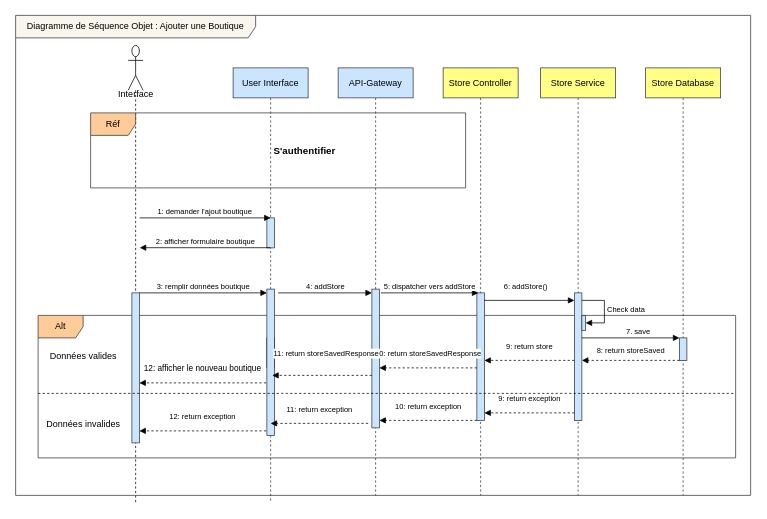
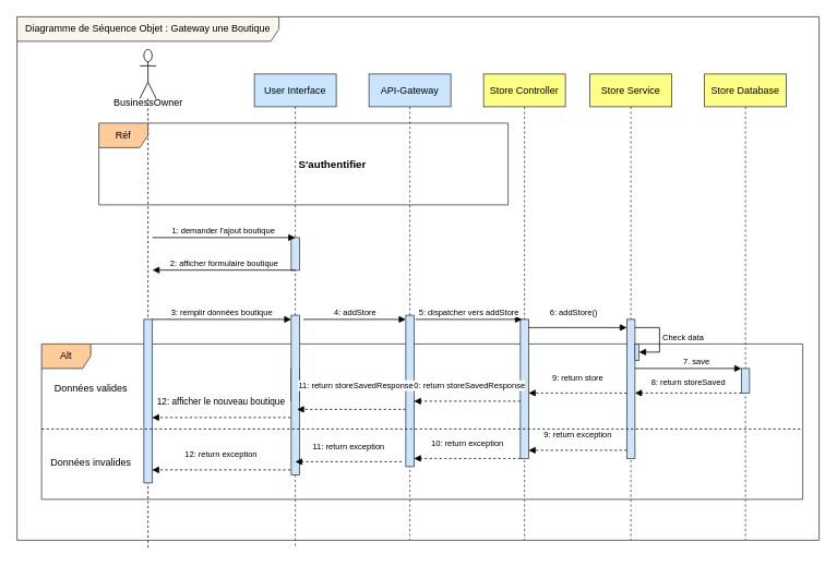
  <mxCell id="0" />
  <mxCell id="1" parent="0" />
  <mxCell id="2" value="Alt" style="shape=umlFrame;whiteSpace=wrap;html=1;pointerEvents=0;fillColor=#ffcc99;strokeColor=#36393d;" parent="1" vertex="1"><mxGeometry x="50" y="420" width="930" height="190" as="geometry" /></mxCell>
  <mxCell id="3" value="" style="shape=umlLifeline;perimeter=lifelinePerimeter;whiteSpace=wrap;html=1;container=1;dropTarget=0;collapsible=0;recursiveResize=0;outlineConnect=0;portConstraint=eastwest;newEdgeStyle={&quot;curved&quot;:0,&quot;rounded&quot;:0};participant=umlActor;size=60;" parent="1" vertex="1"><mxGeometry x="170" y="60" width="20" height="610" as="geometry" /></mxCell>
  <mxCell id="4" value="" style="html=1;points=[[0,0,0,0,5],[0,1,0,0,-5],[1,0,0,0,5],[1,1,0,0,-5]];perimeter=orthogonalPerimeter;outlineConnect=0;targetShapes=umlLifeline;portConstraint=eastwest;newEdgeStyle={&quot;curved&quot;:0,&quot;rounded&quot;:0};fillColor=#cce5ff;strokeColor=#36393d;" parent="3" vertex="1"><mxGeometry x="5" y="330" width="10" height="200" as="geometry" /></mxCell>
  <mxCell id="5" value="User Interface" style="shape=umlLifeline;perimeter=lifelinePerimeter;whiteSpace=wrap;html=1;container=1;dropTarget=0;collapsible=0;recursiveResize=0;outlineConnect=0;portConstraint=eastwest;newEdgeStyle={&quot;curved&quot;:0,&quot;rounded&quot;:0};fillColor=#cce5ff;strokeColor=#36393d;" parent="1" vertex="1"><mxGeometry x="310" y="90" width="100" height="580" as="geometry" /></mxCell>
  <mxCell id="6" value="" style="html=1;points=[[0,0,0,0,5],[0,1,0,0,-5],[1,0,0,0,5],[1,1,0,0,-5]];perimeter=orthogonalPerimeter;outlineConnect=0;targetShapes=umlLifeline;portConstraint=eastwest;newEdgeStyle={&quot;curved&quot;:0,&quot;rounded&quot;:0};" parent="5" vertex="1"><mxGeometry x="45" y="360" width="10" height="40" as="geometry" /></mxCell>
  <mxCell id="7" value="" style="html=1;points=[[0,0,0,0,5],[0,1,0,0,-5],[1,0,0,0,5],[1,1,0,0,-5]];perimeter=orthogonalPerimeter;outlineConnect=0;targetShapes=umlLifeline;portConstraint=eastwest;newEdgeStyle={&quot;curved&quot;:0,&quot;rounded&quot;:0};fillColor=#cce5ff;strokeColor=#36393d;" parent="5" vertex="1"><mxGeometry x="45" y="295" width="10" height="195" as="geometry" /></mxCell>
  <mxCell id="8" value="" style="html=1;points=[[0,0,0,0,5],[0,1,0,0,-5],[1,0,0,0,5],[1,1,0,0,-5]];perimeter=orthogonalPerimeter;outlineConnect=0;targetShapes=umlLifeline;portConstraint=eastwest;newEdgeStyle={&quot;curved&quot;:0,&quot;rounded&quot;:0};fillColor=#cce5ff;strokeColor=#36393d;" parent="5" vertex="1"><mxGeometry x="45" y="200" width="10" height="40" as="geometry" /></mxCell>
  <mxCell id="9" value="API-Gateway" style="shape=umlLifeline;perimeter=lifelinePerimeter;whiteSpace=wrap;html=1;container=1;dropTarget=0;collapsible=0;recursiveResize=0;outlineConnect=0;portConstraint=eastwest;newEdgeStyle={&quot;curved&quot;:0,&quot;rounded&quot;:0};fillColor=#cce5ff;strokeColor=#36393d;" parent="1" vertex="1"><mxGeometry x="450" y="90" width="100" height="570" as="geometry" /></mxCell>
  <mxCell id="10" value="" style="html=1;points=[[0,0,0,0,5],[0,1,0,0,-5],[1,0,0,0,5],[1,1,0,0,-5]];perimeter=orthogonalPerimeter;outlineConnect=0;targetShapes=umlLifeline;portConstraint=eastwest;newEdgeStyle={&quot;curved&quot;:0,&quot;rounded&quot;:0};fillColor=#cce5ff;strokeColor=#36393d;" parent="9" vertex="1"><mxGeometry x="45" y="295" width="10" height="185" as="geometry" /></mxCell>
  <mxCell id="11" value="Store Controller" style="shape=umlLifeline;perimeter=lifelinePerimeter;whiteSpace=wrap;html=1;container=1;dropTarget=0;collapsible=0;recursiveResize=0;outlineConnect=0;portConstraint=eastwest;newEdgeStyle={&quot;curved&quot;:0,&quot;rounded&quot;:0};fillColor=#ffff88;strokeColor=#36393d;" parent="1" vertex="1"><mxGeometry x="590" y="90" width="100" height="570" as="geometry" /></mxCell>
  <mxCell id="12" value="Store Service" style="shape=umlLifeline;perimeter=lifelinePerimeter;whiteSpace=wrap;html=1;container=1;dropTarget=0;collapsible=0;recursiveResize=0;outlineConnect=0;portConstraint=eastwest;newEdgeStyle={&quot;curved&quot;:0,&quot;rounded&quot;:0};fillColor=#ffff88;strokeColor=#36393d;" parent="1" vertex="1"><mxGeometry x="720" y="90" width="100" height="570" as="geometry" /></mxCell>
  <mxCell id="13" value="Store Database" style="shape=umlLifeline;perimeter=lifelinePerimeter;whiteSpace=wrap;html=1;container=1;dropTarget=0;collapsible=0;recursiveResize=0;outlineConnect=0;portConstraint=eastwest;newEdgeStyle={&quot;curved&quot;:0,&quot;rounded&quot;:0};fillColor=#ffff88;strokeColor=#36393d;" parent="1" vertex="1"><mxGeometry x="860" y="90" width="100" height="570" as="geometry" /></mxCell>
  <mxCell id="14" value="Réf" style="shape=umlFrame;whiteSpace=wrap;html=1;pointerEvents=0;fillColor=#ffcc99;strokeColor=#36393d;" parent="1" vertex="1"><mxGeometry x="120" y="150" width="500" height="100" as="geometry" /></mxCell>
  <mxCell id="15" value="&lt;b&gt;&lt;font style=&quot;font-size: 13px;&quot;&gt;S'authentifier&lt;/font&gt;&lt;/b&gt;" style="text;html=1;align=center;verticalAlign=middle;resizable=0;points=[];autosize=1;strokeColor=none;fillColor=none;" parent="1" vertex="1"><mxGeometry x="350" y="185" width="110" height="30" as="geometry" /></mxCell>
  <mxCell id="16" value="&lt;font style=&quot;font-size: 10px;&quot;&gt;1: demander l'ajout boutique&lt;/font&gt;" style="html=1;verticalAlign=bottom;endArrow=block;curved=0;rounded=0;" parent="1" edge="1"><mxGeometry width="80" relative="1" as="geometry"><mxPoint x="185.31" y="290" as="sourcePoint" /><mxPoint x="360" y="290" as="targetPoint" /></mxGeometry></mxCell>
  <mxCell id="17" value="&lt;font style=&quot;font-size: 10px;&quot;&gt;2: afficher formulaire boutique&lt;/font&gt;" style="html=1;verticalAlign=bottom;endArrow=block;curved=0;rounded=0;entryX=1;entryY=1;entryDx=0;entryDy=-5;entryPerimeter=0;" parent="1" edge="1"><mxGeometry width="80" relative="1" as="geometry"><mxPoint x="360" y="329.76" as="sourcePoint" /><mxPoint x="185.5" y="329.76" as="targetPoint" /></mxGeometry></mxCell>
  <mxCell id="18" value="&lt;font style=&quot;font-size: 10px;&quot;&gt;3: remplir données boutique&lt;/font&gt;" style="html=1;verticalAlign=bottom;endArrow=block;curved=0;rounded=0;entryX=0;entryY=0;entryDx=0;entryDy=5;entryPerimeter=0;" parent="1" source="4" target="7" edge="1"><mxGeometry width="80" relative="1" as="geometry"><mxPoint x="190" y="390" as="sourcePoint" /><mxPoint x="350" y="390" as="targetPoint" /></mxGeometry></mxCell>
  <mxCell id="19" value="&lt;font style=&quot;font-size: 10px;&quot;&gt;4: addStore&lt;/font&gt;" style="html=1;verticalAlign=bottom;endArrow=block;curved=0;rounded=0;entryX=0;entryY=0;entryDx=0;entryDy=5;entryPerimeter=0;" parent="1" target="10" edge="1"><mxGeometry width="80" relative="1" as="geometry"><mxPoint x="370" y="390" as="sourcePoint" /><mxPoint x="490" y="390" as="targetPoint" /></mxGeometry></mxCell>
  <mxCell id="20" value="" style="html=1;points=[[0,0,0,0,5],[0,1,0,0,-5],[1,0,0,0,5],[1,1,0,0,-5]];perimeter=orthogonalPerimeter;outlineConnect=0;targetShapes=umlLifeline;portConstraint=eastwest;newEdgeStyle={&quot;curved&quot;:0,&quot;rounded&quot;:0};fillColor=#cce5ff;strokeColor=#36393d;" parent="1" vertex="1"><mxGeometry x="635" y="390" width="10" height="170" as="geometry" /></mxCell>
  <mxCell id="21" value="" style="html=1;points=[[0,0,0,0,5],[0,1,0,0,-5],[1,0,0,0,5],[1,1,0,0,-5]];perimeter=orthogonalPerimeter;outlineConnect=0;targetShapes=umlLifeline;portConstraint=eastwest;newEdgeStyle={&quot;curved&quot;:0,&quot;rounded&quot;:0};fillColor=#cce5ff;strokeColor=#36393d;" parent="1" vertex="1"><mxGeometry x="765" y="390" width="10" height="170" as="geometry" /></mxCell>
  <mxCell id="22" value="&lt;font style=&quot;font-size: 10px;&quot;&gt;5: dispatcher vers addStore&lt;/font&gt;" style="html=1;verticalAlign=bottom;endArrow=block;curved=0;rounded=0;" parent="1" edge="1"><mxGeometry width="80" relative="1" as="geometry"><mxPoint x="507" y="390" as="sourcePoint" /><mxPoint x="637" y="390" as="targetPoint" /></mxGeometry></mxCell>
  <mxCell id="23" value="&lt;font style=&quot;font-size: 10px;&quot;&gt;6: addStore()&lt;/font&gt;" style="html=1;verticalAlign=bottom;endArrow=block;curved=0;rounded=0;" parent="1" source="20" target="21" edge="1"><mxGeometry x="-0.083" y="10" width="80" relative="1" as="geometry"><mxPoint x="650" y="400" as="sourcePoint" /><mxPoint x="720" y="400" as="targetPoint" /><Array as="points"><mxPoint x="690" y="400" /></Array><mxPoint as="offset" /></mxGeometry></mxCell>
  <mxCell id="24" value="" style="html=1;points=[[0,0,0,0,5],[0,1,0,0,-5],[1,0,0,0,5],[1,1,0,0,-5]];perimeter=orthogonalPerimeter;outlineConnect=0;targetShapes=umlLifeline;portConstraint=eastwest;newEdgeStyle={&quot;curved&quot;:0,&quot;rounded&quot;:0};fillColor=#cce5ff;strokeColor=#36393d;" parent="1" vertex="1"><mxGeometry x="905" y="450" width="10" height="30" as="geometry" /></mxCell>
  <mxCell id="25" value="&lt;font style=&quot;font-size: 10px;&quot;&gt;Check data&lt;/font&gt;" style="html=1;align=left;spacingLeft=2;endArrow=block;rounded=0;edgeStyle=orthogonalEdgeStyle;curved=0;rounded=0;" parent="1" edge="1"><mxGeometry x="-0.005" relative="1" as="geometry"><mxPoint x="775" y="400" as="sourcePoint" /><Array as="points"><mxPoint x="805" y="430" /></Array><mxPoint x="780" y="430" as="targetPoint" /><mxPoint as="offset" /></mxGeometry></mxCell>
  <mxCell id="26" value="" style="html=1;points=[[0,0,0,0,5],[0,1,0,0,-5],[1,0,0,0,5],[1,1,0,0,-5]];perimeter=orthogonalPerimeter;outlineConnect=0;targetShapes=umlLifeline;portConstraint=eastwest;newEdgeStyle={&quot;curved&quot;:0,&quot;rounded&quot;:0};fillColor=#cce5ff;strokeColor=#36393d;" parent="1" vertex="1"><mxGeometry x="775" y="420" width="5" height="20" as="geometry" /></mxCell>
  <mxCell id="27" value="&lt;font style=&quot;font-size: 10px;&quot;&gt;7. save&lt;/font&gt;" style="html=1;verticalAlign=bottom;endArrow=block;rounded=0;" parent="1" target="24" edge="1"><mxGeometry x="0.154" width="80" relative="1" as="geometry"><mxPoint x="775" y="450" as="sourcePoint" /><mxPoint x="900" y="450" as="targetPoint" /><mxPoint as="offset" /></mxGeometry></mxCell>
  <mxCell id="28" value="&lt;font style=&quot;font-size: 10px;&quot;&gt;8: return storeSaved&lt;/font&gt;" style="html=1;verticalAlign=bottom;endArrow=block;rounded=0;dashed=1;" parent="1" source="24" target="21" edge="1"><mxGeometry y="-5" width="80" relative="1" as="geometry"><mxPoint x="845" y="510" as="sourcePoint" /><mxPoint x="800" y="580" as="targetPoint" /><Array as="points"><mxPoint x="870" y="480" /></Array><mxPoint as="offset" /></mxGeometry></mxCell>
  <mxCell id="29" value="&lt;font style=&quot;font-size: 10px;&quot;&gt;9: return store&lt;/font&gt;" style="html=1;verticalAlign=bottom;endArrow=block;rounded=0;dashed=1;" parent="1" target="20" edge="1"><mxGeometry y="-10" width="80" relative="1" as="geometry"><mxPoint x="765" y="480" as="sourcePoint" /><mxPoint x="660" y="480" as="targetPoint" /><mxPoint as="offset" /></mxGeometry></mxCell>
  <mxCell id="30" value="&lt;font style=&quot;font-size: 10px;&quot;&gt;10: return storeSavedResponse&lt;/font&gt;" style="html=1;verticalAlign=bottom;endArrow=block;rounded=0;dashed=1;" parent="1" edge="1"><mxGeometry y="-10" width="80" relative="1" as="geometry"><mxPoint x="635" y="490" as="sourcePoint" /><mxPoint x="505" y="490" as="targetPoint" /><mxPoint as="offset" /></mxGeometry></mxCell>
  <mxCell id="31" value="&lt;font style=&quot;font-size: 10px;&quot;&gt;11: return storeSavedResponse&lt;/font&gt;" style="html=1;verticalAlign=bottom;endArrow=block;rounded=0;entryX=0.705;entryY=0.667;entryDx=0;entryDy=0;entryPerimeter=0;dashed=1;" parent="1" edge="1"><mxGeometry x="-0.077" y="-20" width="80" relative="1" as="geometry"><mxPoint x="495" y="499.995" as="sourcePoint" /><mxPoint x="362.05" y="499.995" as="targetPoint" /><mxPoint as="offset" /></mxGeometry></mxCell>
  <mxCell id="32" value="12: afficher le nouveau boutique" style="html=1;verticalAlign=bottom;endArrow=block;rounded=0;dashed=1;" parent="1" target="4" edge="1"><mxGeometry y="-10" width="80" relative="1" as="geometry"><mxPoint x="354" y="510" as="sourcePoint" /><mxPoint x="224" y="510" as="targetPoint" /><mxPoint as="offset" /></mxGeometry></mxCell>
  <mxCell id="33" value="Données valides" style="text;html=1;align=center;verticalAlign=middle;resizable=0;points=[];autosize=1;strokeColor=none;fillColor=none;" parent="1" vertex="1"><mxGeometry x="55" y="460" width="110" height="30" as="geometry" /></mxCell>
  <mxCell id="34" value="Données invalides" style="text;html=1;align=center;verticalAlign=middle;resizable=0;points=[];autosize=1;strokeColor=none;fillColor=none;" parent="1" vertex="1"><mxGeometry x="50" y="550" width="120" height="30" as="geometry" /></mxCell>
  <mxCell id="35" value="&lt;font style=&quot;font-size: 10px;&quot;&gt;9: return exception&lt;/font&gt;" style="html=1;verticalAlign=bottom;endArrow=block;rounded=0;dashed=1;" parent="1" edge="1"><mxGeometry y="-10" width="80" relative="1" as="geometry"><mxPoint x="765" y="550" as="sourcePoint" /><mxPoint x="645" y="550" as="targetPoint" /><mxPoint as="offset" /></mxGeometry></mxCell>
  <mxCell id="36" value="&lt;font style=&quot;font-size: 10px;&quot;&gt;10: return &lt;/font&gt;&lt;font style=&quot;font-size: 10px;&quot;&gt;exception&lt;/font&gt;" style="html=1;verticalAlign=bottom;endArrow=block;rounded=0;dashed=1;" parent="1" edge="1"><mxGeometry y="-10" width="80" relative="1" as="geometry"><mxPoint x="635" y="560" as="sourcePoint" /><mxPoint x="505" y="560" as="targetPoint" /><mxPoint as="offset" /></mxGeometry></mxCell>
  <mxCell id="37" value="&lt;font style=&quot;font-size: 10px;&quot;&gt;11: return &lt;/font&gt;&lt;font style=&quot;font-size: 10px;&quot;&gt;exception&lt;/font&gt;" style="html=1;verticalAlign=bottom;endArrow=block;rounded=0;dashed=1;" parent="1" edge="1"><mxGeometry y="-10" width="80" relative="1" as="geometry"><mxPoint x="490" y="564" as="sourcePoint" /><mxPoint x="360" y="564" as="targetPoint" /><mxPoint as="offset" /></mxGeometry></mxCell>
  <mxCell id="38" value="&lt;font style=&quot;font-size: 10px;&quot;&gt;12: &lt;/font&gt;&lt;font style=&quot;font-size: 10px;&quot;&gt;return &lt;/font&gt;&lt;font style=&quot;font-size: 10px;&quot;&gt;exception&lt;/font&gt;" style="html=1;verticalAlign=bottom;endArrow=block;rounded=0;dashed=1;" parent="1" target="4" edge="1"><mxGeometry x="0.004" y="-10" width="80" relative="1" as="geometry"><mxPoint x="354" y="574" as="sourcePoint" /><mxPoint x="190" y="574" as="targetPoint" /><mxPoint as="offset" /></mxGeometry></mxCell>
  <mxCell id="39" value="" style="line;strokeWidth=1;fillColor=none;align=left;verticalAlign=middle;spacingTop=-1;spacingLeft=3;spacingRight=3;rotatable=0;labelPosition=right;points=[];portConstraint=eastwest;strokeColor=inherit;dashed=1;" parent="1" vertex="1"><mxGeometry x="50" y="520" width="930" height="8" as="geometry" /></mxCell>
- <mxCell id="40" value="Diagramme de Séquence Objet : Ajouter une Boutique" style="shape=umlFrame;whiteSpace=wrap;html=1;pointerEvents=0;width=320;height=30;fillColor=#f9f7ed;strokeColor=#36393d;" parent="1" vertex="1"><mxGeometry x="20" y="20" width="980" height="640" as="geometry" /></mxCell>
- <mxCell id="41" value="Interface" style="text;html=1;align=center;verticalAlign=middle;resizable=0;points=[];autosize=1;strokeColor=none;fillColor=none;" parent="1" vertex="1"><mxGeometry x="125" y="110" width="110" height="30" as="geometry" /></mxCell>
+ <mxCell id="40" value="Diagramme de Séquence Objet : Gateway une Boutique" style="shape=umlFrame;whiteSpace=wrap;html=1;pointerEvents=0;width=320;height=30;fillColor=#f9f7ed;strokeColor=#36393d;" parent="1" vertex="1"><mxGeometry x="20" y="20" width="980" height="640" as="geometry" /></mxCell>
+ <mxCell id="41" value="BusinessOwner" style="text;html=1;align=center;verticalAlign=middle;resizable=0;points=[];autosize=1;strokeColor=none;fillColor=none;" parent="1" vertex="1"><mxGeometry x="125" y="110" width="110" height="30" as="geometry" /></mxCell>
